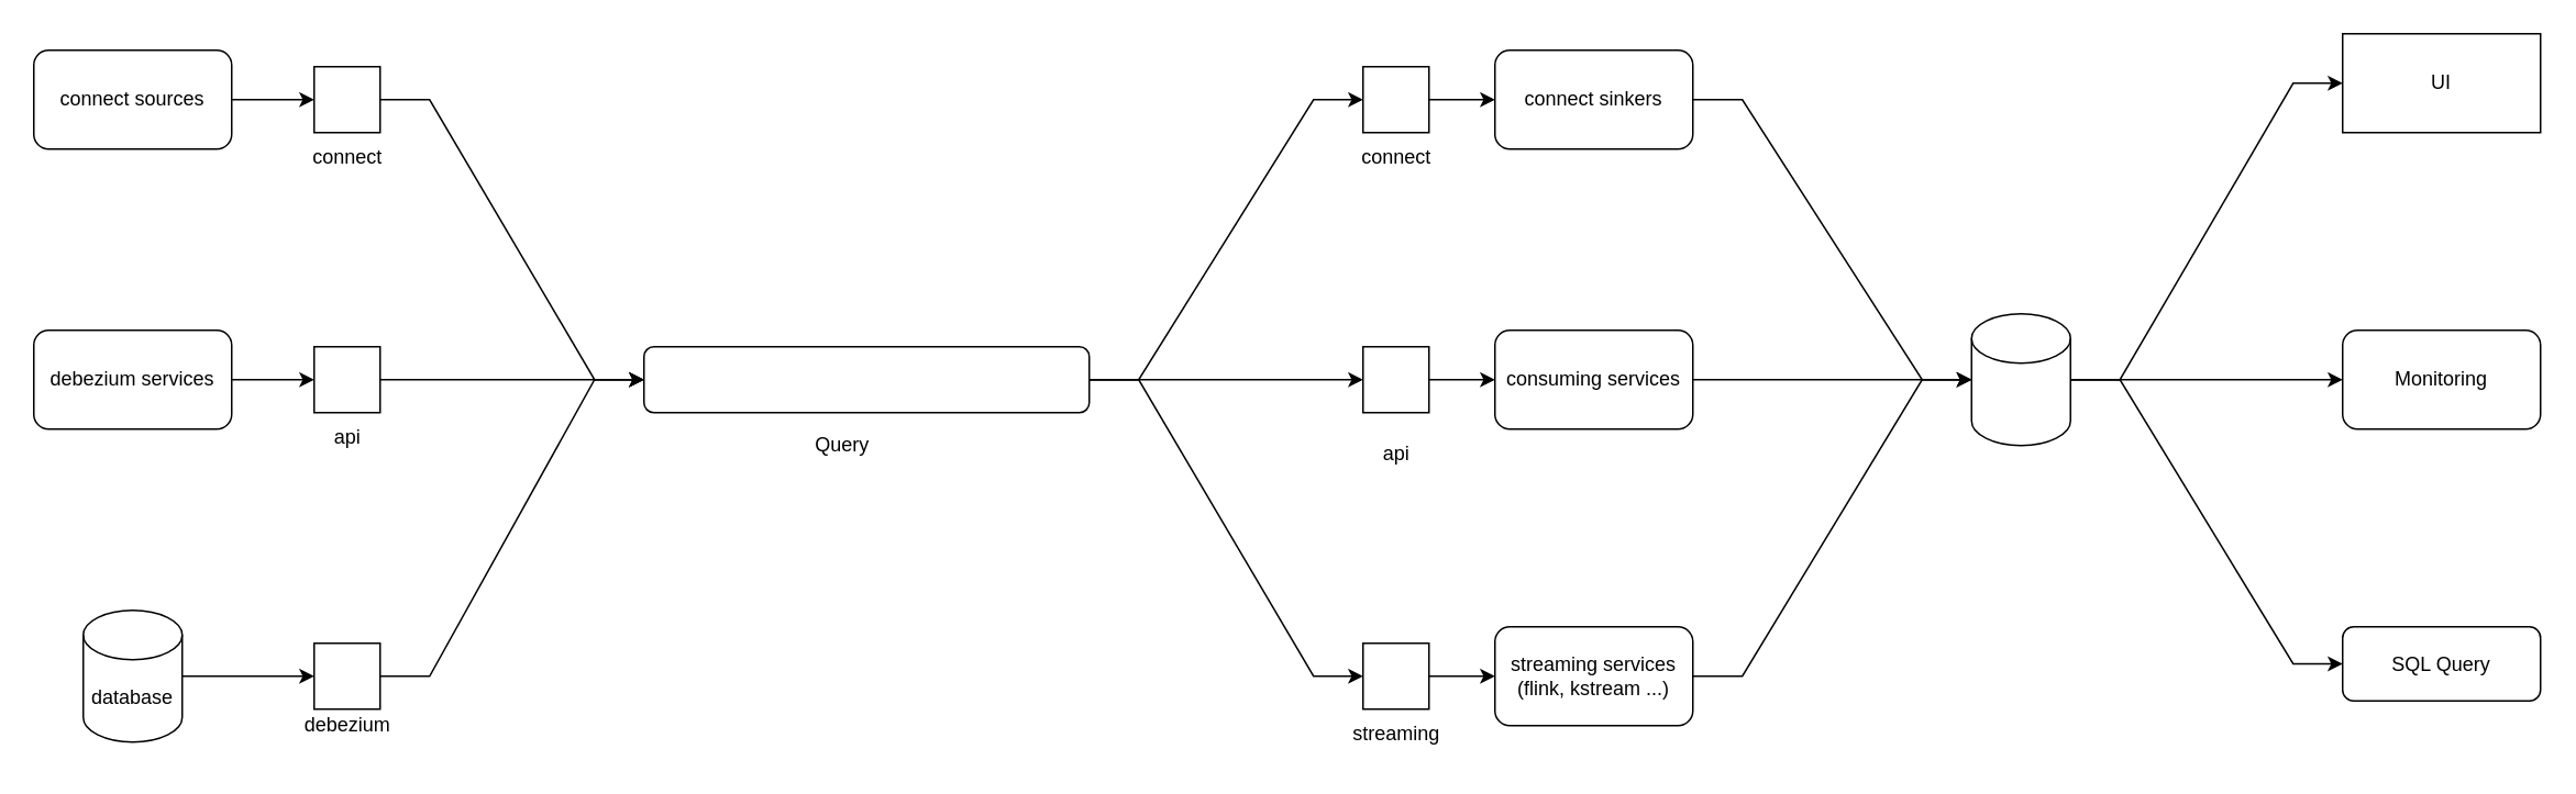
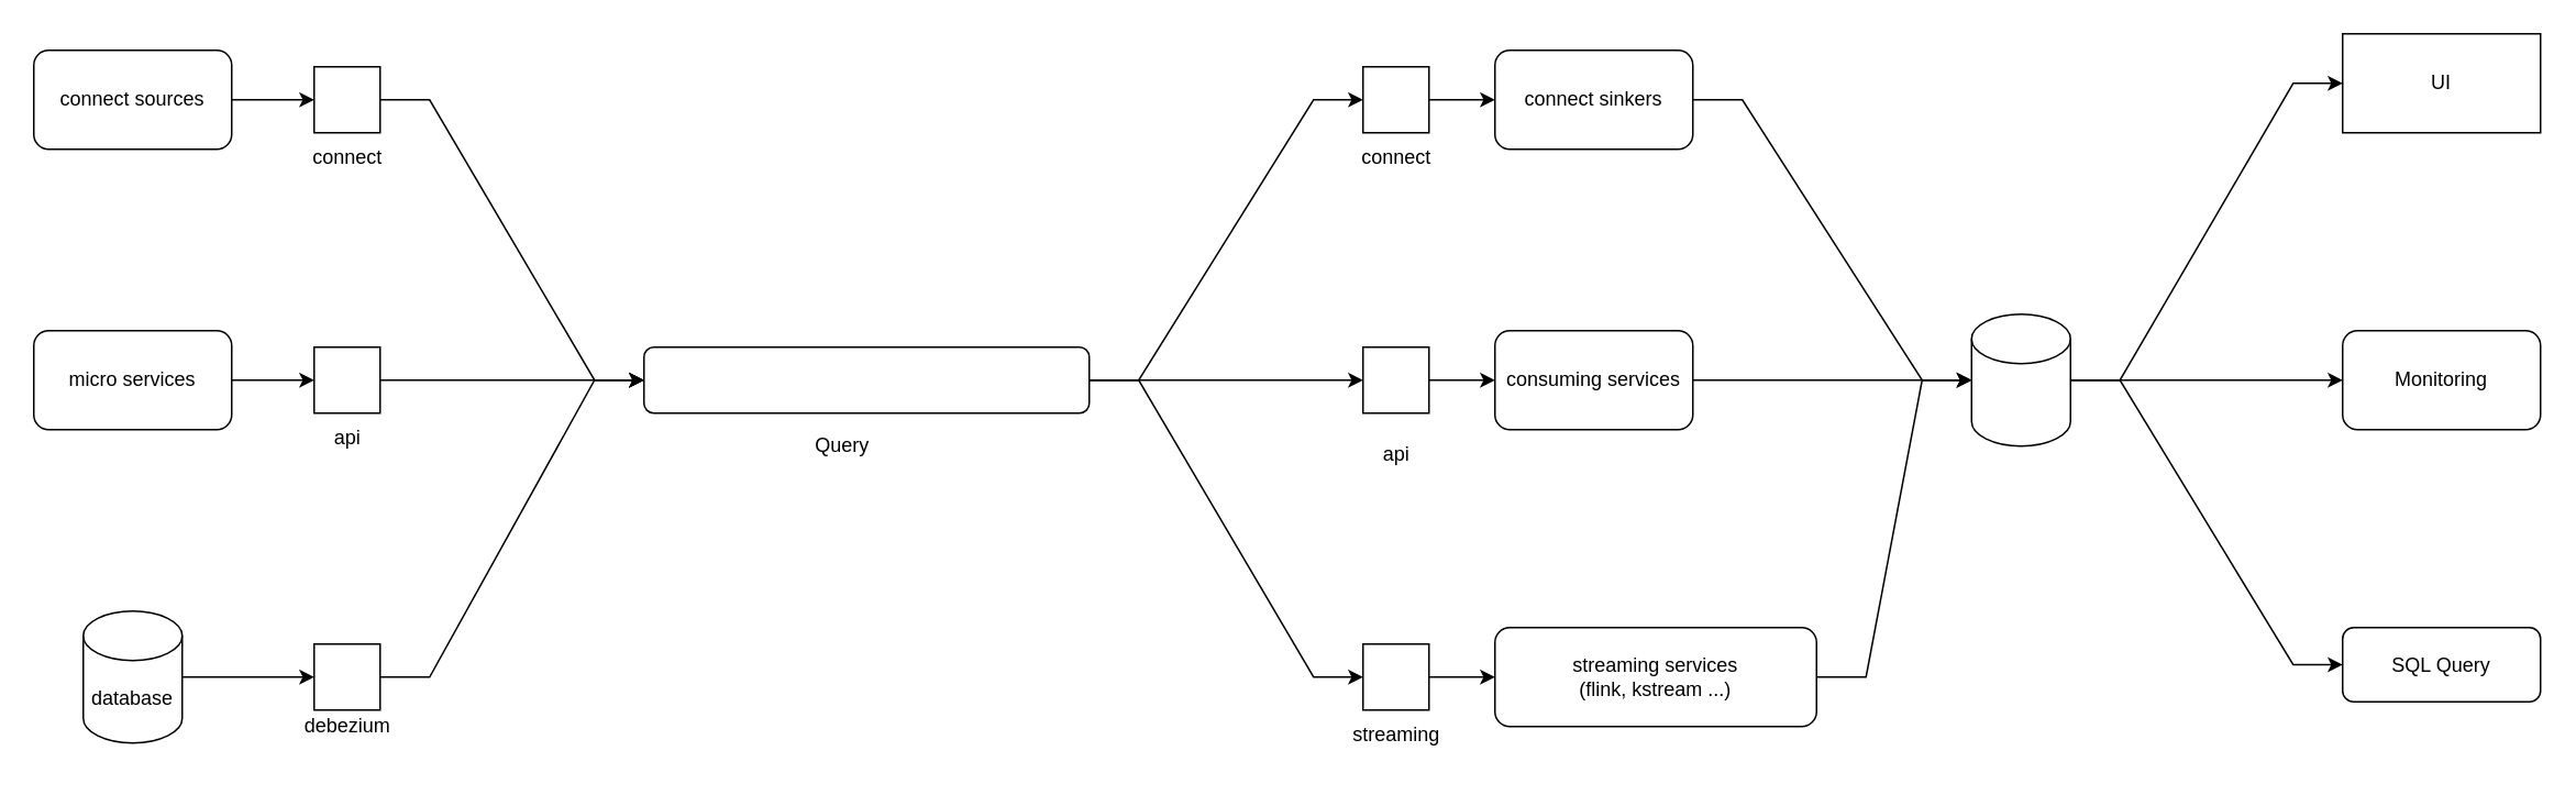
  <mxCell id="0" />
  <mxCell id="1" parent="0" />
  <mxCell id="2" style="edgeStyle=entityRelationEdgeStyle;rounded=0;orthogonalLoop=1;jettySize=auto;html=1;entryX=0;entryY=0.5;entryDx=0;entryDy=0;" edge="1" parent="1" source="3" target="30"><mxGeometry relative="1" as="geometry" /></mxCell>
  <mxCell id="3" value="connect sources" style="rounded=1;whiteSpace=wrap;html=1;" vertex="1" parent="1"><mxGeometry x="20" y="30" width="120" height="60" as="geometry" /></mxCell>
  <mxCell id="4" style="edgeStyle=entityRelationEdgeStyle;rounded=0;orthogonalLoop=1;jettySize=auto;html=1;entryX=0;entryY=0.5;entryDx=0;entryDy=0;" edge="1" parent="1" source="5" target="28"><mxGeometry relative="1" as="geometry" /></mxCell>
- <mxCell id="5" value="debezium services" style="rounded=1;whiteSpace=wrap;html=1;" vertex="1" parent="1"><mxGeometry x="20" y="200" width="120" height="60" as="geometry" /></mxCell>
+ <mxCell id="5" value="micro services" style="rounded=1;whiteSpace=wrap;html=1;" vertex="1" parent="1"><mxGeometry x="20" y="200" width="120" height="60" as="geometry" /></mxCell>
  <mxCell id="6" style="edgeStyle=entityRelationEdgeStyle;rounded=0;orthogonalLoop=1;jettySize=auto;html=1;entryX=0;entryY=0.5;entryDx=0;entryDy=0;" edge="1" parent="1" source="7" target="26"><mxGeometry relative="1" as="geometry" /></mxCell>
  <mxCell id="7" value="database" style="shape=cylinder3;whiteSpace=wrap;html=1;boundedLbl=1;backgroundOutline=1;size=15;" vertex="1" parent="1"><mxGeometry x="50" y="370" width="60" height="80" as="geometry" /></mxCell>
  <mxCell id="8" style="edgeStyle=entityRelationEdgeStyle;rounded=0;orthogonalLoop=1;jettySize=auto;html=1;entryX=0;entryY=0.5;entryDx=0;entryDy=0;" edge="1" parent="1" source="11" target="35"><mxGeometry relative="1" as="geometry" /></mxCell>
  <mxCell id="9" style="edgeStyle=entityRelationEdgeStyle;rounded=0;orthogonalLoop=1;jettySize=auto;html=1;entryX=0;entryY=0.5;entryDx=0;entryDy=0;" edge="1" parent="1" source="11" target="37"><mxGeometry relative="1" as="geometry" /></mxCell>
  <mxCell id="10" style="edgeStyle=entityRelationEdgeStyle;rounded=0;orthogonalLoop=1;jettySize=auto;html=1;" edge="1" parent="1" source="11" target="39"><mxGeometry relative="1" as="geometry" /></mxCell>
  <mxCell id="11" value="" style="rounded=1;whiteSpace=wrap;html=1;" vertex="1" parent="1"><mxGeometry x="390" y="210" width="270" height="40" as="geometry" /></mxCell>
  <mxCell id="12" style="edgeStyle=entityRelationEdgeStyle;rounded=0;orthogonalLoop=1;jettySize=auto;html=1;entryX=0;entryY=0.5;entryDx=0;entryDy=0;entryPerimeter=0;" edge="1" parent="1" source="13" target="21"><mxGeometry relative="1" as="geometry" /></mxCell>
  <mxCell id="13" value="connect sinkers" style="rounded=1;whiteSpace=wrap;html=1;" vertex="1" parent="1"><mxGeometry x="906" y="30" width="120" height="60" as="geometry" /></mxCell>
  <mxCell id="14" style="edgeStyle=entityRelationEdgeStyle;rounded=0;orthogonalLoop=1;jettySize=auto;html=1;entryX=0;entryY=0.5;entryDx=0;entryDy=0;entryPerimeter=0;" edge="1" parent="1" source="15" target="21"><mxGeometry relative="1" as="geometry" /></mxCell>
  <mxCell id="15" value="consuming services" style="rounded=1;whiteSpace=wrap;html=1;" vertex="1" parent="1"><mxGeometry x="906" y="200" width="120" height="60" as="geometry" /></mxCell>
  <mxCell id="16" style="edgeStyle=entityRelationEdgeStyle;rounded=0;orthogonalLoop=1;jettySize=auto;html=1;entryX=0;entryY=0.5;entryDx=0;entryDy=0;entryPerimeter=0;" edge="1" parent="1" source="17" target="21"><mxGeometry relative="1" as="geometry"><mxPoint x="1170" y="230" as="targetPoint" /></mxGeometry></mxCell>
- <mxCell id="17" value="streaming services&lt;br&gt;(flink, kstream ...)" style="rounded=1;whiteSpace=wrap;html=1;" vertex="1" parent="1"><mxGeometry x="906" y="380" width="120" height="60" as="geometry" /></mxCell>
+ <mxCell id="17" value="streaming services&lt;br&gt;(flink, kstream ...)" style="rounded=1;whiteSpace=wrap;html=1;" vertex="1" parent="1"><mxGeometry x="906" y="380" width="195" height="60" as="geometry" /></mxCell>
  <mxCell id="18" style="edgeStyle=entityRelationEdgeStyle;rounded=0;orthogonalLoop=1;jettySize=auto;html=1;entryX=0;entryY=0.5;entryDx=0;entryDy=0;" edge="1" parent="1" source="21" target="22"><mxGeometry relative="1" as="geometry" /></mxCell>
  <mxCell id="19" style="edgeStyle=entityRelationEdgeStyle;rounded=0;orthogonalLoop=1;jettySize=auto;html=1;entryX=0;entryY=0.5;entryDx=0;entryDy=0;" edge="1" parent="1" source="21" target="23"><mxGeometry relative="1" as="geometry" /></mxCell>
  <mxCell id="20" style="edgeStyle=entityRelationEdgeStyle;rounded=0;orthogonalLoop=1;jettySize=auto;html=1;entryX=0;entryY=0.5;entryDx=0;entryDy=0;" edge="1" parent="1" source="21" target="24"><mxGeometry relative="1" as="geometry" /></mxCell>
  <mxCell id="21" value="" style="shape=cylinder3;whiteSpace=wrap;html=1;boundedLbl=1;backgroundOutline=1;size=15;" vertex="1" parent="1"><mxGeometry x="1195" y="190" width="60" height="80" as="geometry" /></mxCell>
  <mxCell id="22" value="UI" style="whiteSpace=wrap;html=1;rounded=0;" vertex="1" parent="1"><mxGeometry x="1420" y="20" width="120" height="60" as="geometry" /></mxCell>
  <mxCell id="23" value="Monitoring" style="rounded=1;whiteSpace=wrap;html=1;" vertex="1" parent="1"><mxGeometry x="1420" y="200" width="120" height="60" as="geometry" /></mxCell>
  <mxCell id="24" value="SQL Query" style="rounded=1;whiteSpace=wrap;html=1;" vertex="1" parent="1"><mxGeometry x="1420" y="380" width="120" height="45" as="geometry" /></mxCell>
  <mxCell id="25" style="edgeStyle=entityRelationEdgeStyle;rounded=0;orthogonalLoop=1;jettySize=auto;html=1;" edge="1" parent="1" source="26"><mxGeometry relative="1" as="geometry"><mxPoint x="390" y="230" as="targetPoint" /></mxGeometry></mxCell>
  <mxCell id="26" value="" style="whiteSpace=wrap;html=1;aspect=fixed;" vertex="1" parent="1"><mxGeometry x="190" y="390" width="40" height="40" as="geometry" /></mxCell>
  <mxCell id="27" style="edgeStyle=entityRelationEdgeStyle;rounded=0;orthogonalLoop=1;jettySize=auto;html=1;" edge="1" parent="1" source="28"><mxGeometry relative="1" as="geometry"><mxPoint x="390" y="230" as="targetPoint" /></mxGeometry></mxCell>
  <mxCell id="28" value="" style="whiteSpace=wrap;html=1;aspect=fixed;" vertex="1" parent="1"><mxGeometry x="190" y="210" width="40" height="40" as="geometry" /></mxCell>
  <mxCell id="29" style="edgeStyle=entityRelationEdgeStyle;rounded=0;orthogonalLoop=1;jettySize=auto;html=1;entryX=0;entryY=0.5;entryDx=0;entryDy=0;" edge="1" parent="1" source="30" target="11"><mxGeometry relative="1" as="geometry" /></mxCell>
  <mxCell id="30" value="" style="whiteSpace=wrap;html=1;aspect=fixed;" vertex="1" parent="1"><mxGeometry x="190" y="40" width="40" height="40" as="geometry" /></mxCell>
  <mxCell id="31" value="connect" style="text;html=1;align=center;verticalAlign=middle;resizable=0;points=[];autosize=1;strokeColor=none;fillColor=none;" vertex="1" parent="1"><mxGeometry x="175" y="80" width="70" height="30" as="geometry" /></mxCell>
  <mxCell id="32" value="api" style="text;html=1;align=center;verticalAlign=middle;resizable=0;points=[];autosize=1;strokeColor=none;fillColor=none;" vertex="1" parent="1"><mxGeometry x="190" y="250" width="40" height="30" as="geometry" /></mxCell>
  <mxCell id="33" value="debezium" style="text;html=1;align=center;verticalAlign=middle;resizable=0;points=[];autosize=1;strokeColor=none;fillColor=none;" vertex="1" parent="1"><mxGeometry x="170" y="425" width="80" height="30" as="geometry" /></mxCell>
  <mxCell id="34" style="edgeStyle=entityRelationEdgeStyle;rounded=0;orthogonalLoop=1;jettySize=auto;html=1;entryX=0;entryY=0.5;entryDx=0;entryDy=0;" edge="1" parent="1" source="35" target="15"><mxGeometry relative="1" as="geometry" /></mxCell>
  <mxCell id="35" value="" style="whiteSpace=wrap;html=1;aspect=fixed;" vertex="1" parent="1"><mxGeometry x="826" y="210" width="40" height="40" as="geometry" /></mxCell>
  <mxCell id="36" style="edgeStyle=entityRelationEdgeStyle;rounded=0;orthogonalLoop=1;jettySize=auto;html=1;entryX=0;entryY=0.5;entryDx=0;entryDy=0;" edge="1" parent="1" source="37" target="13"><mxGeometry relative="1" as="geometry" /></mxCell>
  <mxCell id="37" value="" style="whiteSpace=wrap;html=1;aspect=fixed;" vertex="1" parent="1"><mxGeometry x="826" y="40" width="40" height="40" as="geometry" /></mxCell>
  <mxCell id="38" style="edgeStyle=entityRelationEdgeStyle;rounded=0;orthogonalLoop=1;jettySize=auto;html=1;entryX=0;entryY=0.5;entryDx=0;entryDy=0;" edge="1" parent="1" source="39" target="17"><mxGeometry relative="1" as="geometry" /></mxCell>
  <mxCell id="39" value="" style="whiteSpace=wrap;html=1;aspect=fixed;" vertex="1" parent="1"><mxGeometry x="826" y="390" width="40" height="40" as="geometry" /></mxCell>
  <mxCell id="40" value="api" style="text;html=1;align=center;verticalAlign=middle;resizable=0;points=[];autosize=1;strokeColor=none;fillColor=none;" vertex="1" parent="1"><mxGeometry x="826" y="260" width="40" height="30" as="geometry" /></mxCell>
  <mxCell id="41" value="connect" style="text;html=1;align=center;verticalAlign=middle;resizable=0;points=[];autosize=1;strokeColor=none;fillColor=none;" vertex="1" parent="1"><mxGeometry x="811" y="80" width="70" height="30" as="geometry" /></mxCell>
  <mxCell id="42" value="streaming" style="text;html=1;align=center;verticalAlign=middle;resizable=0;points=[];autosize=1;strokeColor=none;fillColor=none;" vertex="1" parent="1"><mxGeometry x="806" y="430" width="80" height="30" as="geometry" /></mxCell>
  <mxCell id="43" value="Query" style="text;html=1;align=center;verticalAlign=middle;resizable=0;points=[];autosize=1;strokeColor=none;fillColor=none;" vertex="1" parent="1"><mxGeometry x="485" y="255" width="50" height="30" as="geometry" /></mxCell>
